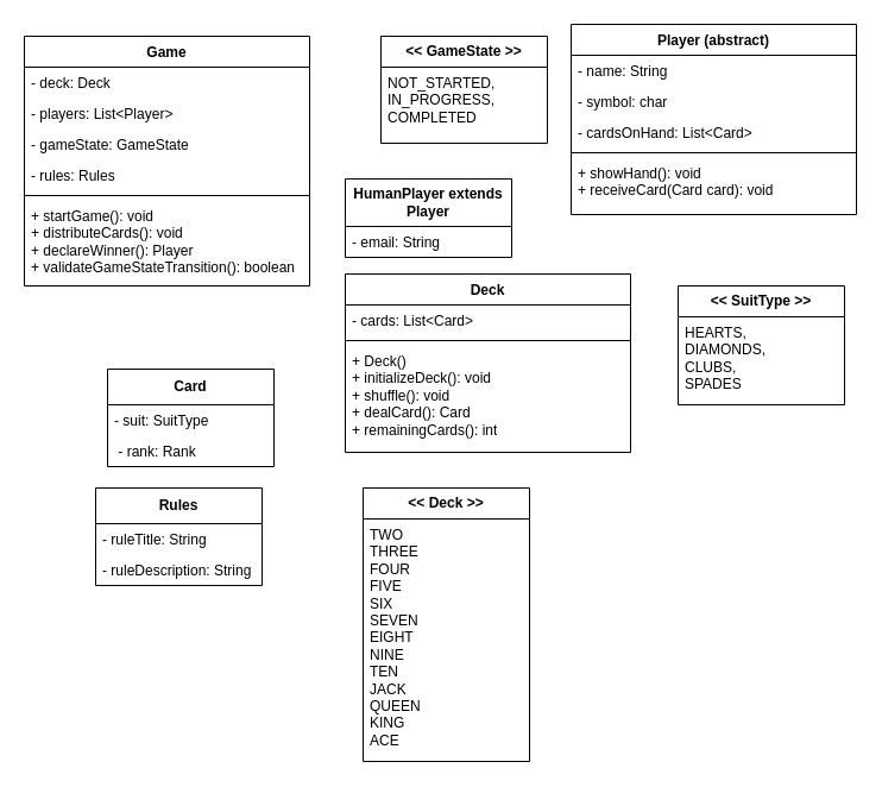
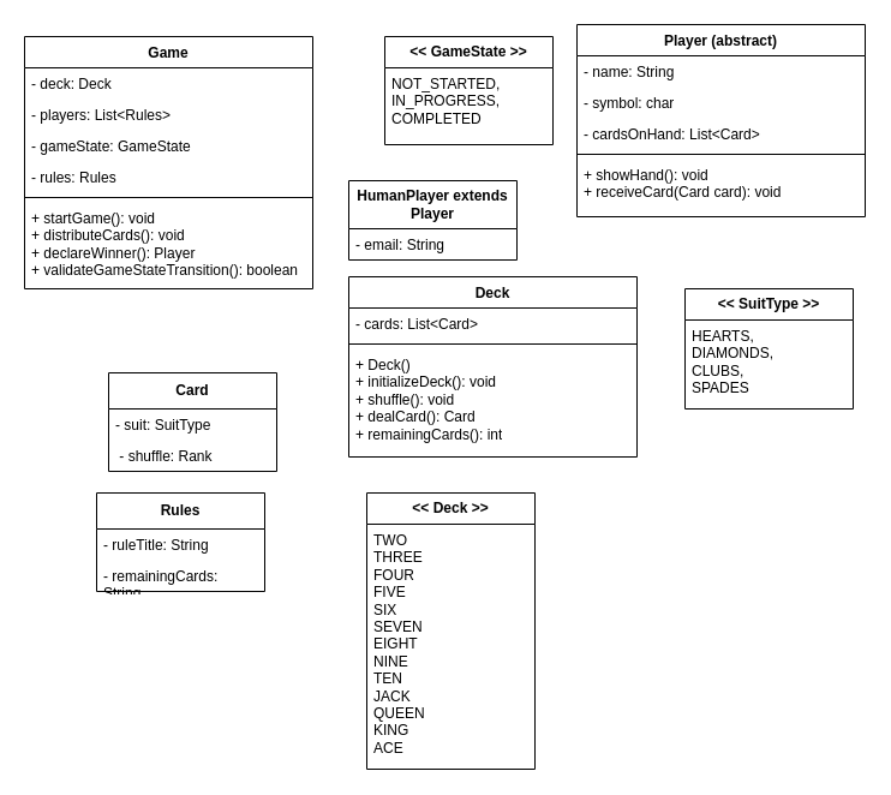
  <mxCell id="0" />
  <mxCell id="1" parent="0" />
  <mxCell id="2" value="Game" style="swimlane;fontStyle=1;align=center;verticalAlign=top;childLayout=stackLayout;horizontal=1;startSize=26;horizontalStack=0;resizeParent=1;resizeParentMax=0;resizeLast=0;collapsible=1;marginBottom=0;whiteSpace=wrap;html=1;" vertex="1" parent="1"><mxGeometry x="20" y="30" width="240" height="210" as="geometry" /></mxCell>
  <mxCell id="3" value="- deck: Deck" style="text;strokeColor=none;fillColor=none;align=left;verticalAlign=top;spacingLeft=4;spacingRight=4;overflow=hidden;rotatable=0;points=[[0,0.5],[1,0.5]];portConstraint=eastwest;whiteSpace=wrap;html=1;" vertex="1" parent="2"><mxGeometry y="26" width="240" height="26" as="geometry" /></mxCell>
- <mxCell id="4" value="- players: List&amp;lt;Player&amp;gt;" style="text;strokeColor=none;fillColor=none;align=left;verticalAlign=top;spacingLeft=4;spacingRight=4;overflow=hidden;rotatable=0;points=[[0,0.5],[1,0.5]];portConstraint=eastwest;whiteSpace=wrap;html=1;" vertex="1" parent="2"><mxGeometry y="52" width="240" height="26" as="geometry" /></mxCell>
+ <mxCell id="4" value="- players: List&amp;lt;Rules&amp;gt;" style="text;strokeColor=none;fillColor=none;align=left;verticalAlign=top;spacingLeft=4;spacingRight=4;overflow=hidden;rotatable=0;points=[[0,0.5],[1,0.5]];portConstraint=eastwest;whiteSpace=wrap;html=1;" vertex="1" parent="2"><mxGeometry y="52" width="240" height="26" as="geometry" /></mxCell>
  <mxCell id="5" value="- gameState: GameState" style="text;strokeColor=none;fillColor=none;align=left;verticalAlign=top;spacingLeft=4;spacingRight=4;overflow=hidden;rotatable=0;points=[[0,0.5],[1,0.5]];portConstraint=eastwest;whiteSpace=wrap;html=1;" vertex="1" parent="2"><mxGeometry y="78" width="240" height="26" as="geometry" /></mxCell>
  <mxCell id="6" value="- rules: Rules" style="text;strokeColor=none;fillColor=none;align=left;verticalAlign=top;spacingLeft=4;spacingRight=4;overflow=hidden;rotatable=0;points=[[0,0.5],[1,0.5]];portConstraint=eastwest;whiteSpace=wrap;html=1;" vertex="1" parent="2"><mxGeometry y="104" width="240" height="26" as="geometry" /></mxCell>
  <mxCell id="7" value="" style="line;strokeWidth=1;fillColor=none;align=left;verticalAlign=middle;spacingTop=-1;spacingLeft=3;spacingRight=3;rotatable=0;labelPosition=right;points=[];portConstraint=eastwest;strokeColor=inherit;" vertex="1" parent="2"><mxGeometry y="130" width="240" height="8" as="geometry" /></mxCell>
  <mxCell id="8" value="&lt;div&gt;&lt;span style=&quot;font-size: 12px;&quot;&gt;+ startGame(): void&lt;/span&gt;&lt;/div&gt;&lt;div&gt;&lt;span style=&quot;font-size: 12px;&quot;&gt;+ distributeCards(): void&lt;/span&gt;&lt;/div&gt;&lt;div&gt;&lt;span style=&quot;font-size: 12px;&quot;&gt;+ declareWinner(): Player&lt;/span&gt;&lt;/div&gt;&lt;div&gt;&lt;span style=&quot;font-size: 12px;&quot;&gt;+ validateGameStateTransition(): boolean&lt;/span&gt;&lt;/div&gt;" style="text;strokeColor=none;fillColor=none;align=left;verticalAlign=top;spacingLeft=4;spacingRight=4;overflow=hidden;rotatable=0;points=[[0,0.5],[1,0.5]];portConstraint=eastwest;whiteSpace=wrap;html=1;" vertex="1" parent="2"><mxGeometry y="138" width="240" height="72" as="geometry" /></mxCell>
  <mxCell id="9" value="&lt;b&gt;&amp;lt;&amp;lt; GameState &amp;gt;&amp;gt;&lt;/b&gt;" style="swimlane;fontStyle=0;childLayout=stackLayout;horizontal=1;startSize=26;fillColor=none;horizontalStack=0;resizeParent=1;resizeParentMax=0;resizeLast=0;collapsible=1;marginBottom=0;whiteSpace=wrap;html=1;" vertex="1" parent="1"><mxGeometry x="320" y="30" width="140" height="90" as="geometry" /></mxCell>
  <mxCell id="10" value="NOT_STARTED, IN_PROGRESS,&lt;br&gt;COMPLETED" style="text;strokeColor=none;fillColor=none;align=left;verticalAlign=top;spacingLeft=4;spacingRight=4;overflow=hidden;rotatable=0;points=[[0,0.5],[1,0.5]];portConstraint=eastwest;whiteSpace=wrap;html=1;" vertex="1" parent="9"><mxGeometry y="26" width="140" height="64" as="geometry" /></mxCell>
  <mxCell id="11" value="Player (abstract)" style="swimlane;fontStyle=1;align=center;verticalAlign=top;childLayout=stackLayout;horizontal=1;startSize=26;horizontalStack=0;resizeParent=1;resizeParentMax=0;resizeLast=0;collapsible=1;marginBottom=0;whiteSpace=wrap;html=1;" vertex="1" parent="1"><mxGeometry x="480" y="20" width="240" height="160" as="geometry" /></mxCell>
  <mxCell id="12" value="- name: String" style="text;strokeColor=none;fillColor=none;align=left;verticalAlign=top;spacingLeft=4;spacingRight=4;overflow=hidden;rotatable=0;points=[[0,0.5],[1,0.5]];portConstraint=eastwest;whiteSpace=wrap;html=1;" vertex="1" parent="11"><mxGeometry y="26" width="240" height="26" as="geometry" /></mxCell>
  <mxCell id="13" value="- symbol: char" style="text;strokeColor=none;fillColor=none;align=left;verticalAlign=top;spacingLeft=4;spacingRight=4;overflow=hidden;rotatable=0;points=[[0,0.5],[1,0.5]];portConstraint=eastwest;whiteSpace=wrap;html=1;" vertex="1" parent="11"><mxGeometry y="52" width="240" height="26" as="geometry" /></mxCell>
  <mxCell id="14" value="- cardsOnHand: List&amp;lt;Card&amp;gt;" style="text;strokeColor=none;fillColor=none;align=left;verticalAlign=top;spacingLeft=4;spacingRight=4;overflow=hidden;rotatable=0;points=[[0,0.5],[1,0.5]];portConstraint=eastwest;whiteSpace=wrap;html=1;" vertex="1" parent="11"><mxGeometry y="78" width="240" height="26" as="geometry" /></mxCell>
  <mxCell id="15" value="" style="line;strokeWidth=1;fillColor=none;align=left;verticalAlign=middle;spacingTop=-1;spacingLeft=3;spacingRight=3;rotatable=0;labelPosition=right;points=[];portConstraint=eastwest;strokeColor=inherit;" vertex="1" parent="11"><mxGeometry y="104" width="240" height="8" as="geometry" /></mxCell>
  <mxCell id="16" value="&lt;div&gt;&lt;span style=&quot;font-size: 12px;&quot;&gt;+ showHand(): void&lt;/span&gt;&lt;/div&gt;&lt;div&gt;&lt;span style=&quot;font-size: 12px;&quot;&gt;+ receiveCard(Card card): void&lt;/span&gt;&lt;/div&gt;" style="text;strokeColor=none;fillColor=none;align=left;verticalAlign=top;spacingLeft=4;spacingRight=4;overflow=hidden;rotatable=0;points=[[0,0.5],[1,0.5]];portConstraint=eastwest;whiteSpace=wrap;html=1;" vertex="1" parent="11"><mxGeometry y="112" width="240" height="48" as="geometry" /></mxCell>
  <mxCell id="17" value="&lt;b&gt;HumanPlayer extends Player&lt;/b&gt;" style="swimlane;fontStyle=0;childLayout=stackLayout;horizontal=1;startSize=40;fillColor=none;horizontalStack=0;resizeParent=1;resizeParentMax=0;resizeLast=0;collapsible=1;marginBottom=0;whiteSpace=wrap;html=1;" vertex="1" parent="1"><mxGeometry x="290" y="150" width="140" height="66" as="geometry" /></mxCell>
  <mxCell id="18" value="- email: String" style="text;strokeColor=none;fillColor=none;align=left;verticalAlign=top;spacingLeft=4;spacingRight=4;overflow=hidden;rotatable=0;points=[[0,0.5],[1,0.5]];portConstraint=eastwest;whiteSpace=wrap;html=1;" vertex="1" parent="17"><mxGeometry y="40" width="140" height="26" as="geometry" /></mxCell>
  <mxCell id="19" value="Deck" style="swimlane;fontStyle=1;align=center;verticalAlign=top;childLayout=stackLayout;horizontal=1;startSize=26;horizontalStack=0;resizeParent=1;resizeParentMax=0;resizeLast=0;collapsible=1;marginBottom=0;whiteSpace=wrap;html=1;" vertex="1" parent="1"><mxGeometry x="290" y="230" width="240" height="150" as="geometry" /></mxCell>
  <mxCell id="20" value="- cards: List&amp;lt;Card&amp;gt;" style="text;strokeColor=none;fillColor=none;align=left;verticalAlign=top;spacingLeft=4;spacingRight=4;overflow=hidden;rotatable=0;points=[[0,0.5],[1,0.5]];portConstraint=eastwest;whiteSpace=wrap;html=1;" vertex="1" parent="19"><mxGeometry y="26" width="240" height="26" as="geometry" /></mxCell>
  <mxCell id="21" value="" style="line;strokeWidth=1;fillColor=none;align=left;verticalAlign=middle;spacingTop=-1;spacingLeft=3;spacingRight=3;rotatable=0;labelPosition=right;points=[];portConstraint=eastwest;strokeColor=inherit;" vertex="1" parent="19"><mxGeometry y="52" width="240" height="8" as="geometry" /></mxCell>
  <mxCell id="22" value="&lt;div&gt;&lt;span style=&quot;font-size: 12px;&quot;&gt;+ Deck()&lt;/span&gt;&lt;/div&gt;&lt;div&gt;&lt;span style=&quot;font-size: 12px;&quot;&gt;+ initializeDeck(): void&lt;/span&gt;&lt;/div&gt;&lt;div&gt;&lt;span style=&quot;font-size: 12px;&quot;&gt;+ shuffle(): void&lt;/span&gt;&lt;/div&gt;&lt;div&gt;&lt;span style=&quot;font-size: 12px;&quot;&gt;+ dealCard(): Card&lt;/span&gt;&lt;/div&gt;&lt;div&gt;&lt;span style=&quot;font-size: 12px;&quot;&gt;+ remainingCards(): int&lt;/span&gt;&lt;/div&gt;" style="text;strokeColor=none;fillColor=none;align=left;verticalAlign=top;spacingLeft=4;spacingRight=4;overflow=hidden;rotatable=0;points=[[0,0.5],[1,0.5]];portConstraint=eastwest;whiteSpace=wrap;html=1;" vertex="1" parent="19"><mxGeometry y="60" width="240" height="90" as="geometry" /></mxCell>
  <mxCell id="23" value="&lt;span style=&quot;font-size: 12px;&quot;&gt;&lt;b&gt;Card&lt;/b&gt;&lt;/span&gt;" style="swimlane;fontStyle=0;childLayout=stackLayout;horizontal=1;startSize=30;fillColor=none;horizontalStack=0;resizeParent=1;resizeParentMax=0;resizeLast=0;collapsible=1;marginBottom=0;whiteSpace=wrap;html=1;" vertex="1" parent="1"><mxGeometry x="90" y="310" width="140" height="82" as="geometry" /></mxCell>
  <mxCell id="24" value="&lt;div&gt;&lt;span style=&quot;font-size: 12px;&quot;&gt;- suit: SuitType&amp;nbsp;&lt;/span&gt;&lt;/div&gt;" style="text;strokeColor=none;fillColor=none;align=left;verticalAlign=top;spacingLeft=4;spacingRight=4;overflow=hidden;rotatable=0;points=[[0,0.5],[1,0.5]];portConstraint=eastwest;whiteSpace=wrap;html=1;" vertex="1" parent="23"><mxGeometry y="30" width="140" height="26" as="geometry" /></mxCell>
- <mxCell id="25" value="&lt;div&gt;&lt;span style=&quot;font-size: 12px;&quot;&gt;&amp;nbsp;&lt;/span&gt;&lt;span style=&quot;background-color: initial;&quot;&gt;- rank: Rank&lt;/span&gt;&lt;/div&gt;" style="text;strokeColor=none;fillColor=none;align=left;verticalAlign=top;spacingLeft=4;spacingRight=4;overflow=hidden;rotatable=0;points=[[0,0.5],[1,0.5]];portConstraint=eastwest;whiteSpace=wrap;html=1;" vertex="1" parent="23"><mxGeometry y="56" width="140" height="26" as="geometry" /></mxCell>
+ <mxCell id="25" value="&lt;div&gt;&lt;span style=&quot;font-size: 12px;&quot;&gt;&amp;nbsp;&lt;/span&gt;&lt;span style=&quot;background-color: initial;&quot;&gt;- shuffle: Rank&lt;/span&gt;&lt;/div&gt;" style="text;strokeColor=none;fillColor=none;align=left;verticalAlign=top;spacingLeft=4;spacingRight=4;overflow=hidden;rotatable=0;points=[[0,0.5],[1,0.5]];portConstraint=eastwest;whiteSpace=wrap;html=1;" vertex="1" parent="23"><mxGeometry y="56" width="140" height="26" as="geometry" /></mxCell>
  <mxCell id="26" value="&lt;b&gt;&amp;lt;&amp;lt; &lt;/b&gt;&lt;span style=&quot;font-size: 12px;&quot;&gt;&lt;b&gt;SuitType &lt;/b&gt;&lt;/span&gt;&lt;b&gt;&amp;gt;&amp;gt;&lt;/b&gt;" style="swimlane;fontStyle=0;childLayout=stackLayout;horizontal=1;startSize=26;fillColor=none;horizontalStack=0;resizeParent=1;resizeParentMax=0;resizeLast=0;collapsible=1;marginBottom=0;whiteSpace=wrap;html=1;" vertex="1" parent="1"><mxGeometry x="570" y="240" width="140" height="100" as="geometry" /></mxCell>
  <mxCell id="27" value="&lt;div&gt;&lt;span style=&quot;font-size: 12px;&quot;&gt;HEARTS,&lt;/span&gt;&lt;/div&gt;&lt;div&gt;&lt;span style=&quot;font-size: 12px;&quot;&gt;DIAMONDS,&amp;nbsp;&lt;/span&gt;&lt;/div&gt;&lt;div&gt;&lt;span style=&quot;font-size: 12px;&quot;&gt;CLUBS,&lt;/span&gt;&lt;/div&gt;&lt;div&gt;&lt;span style=&quot;font-size: 12px;&quot;&gt;SPADES&lt;/span&gt;&lt;/div&gt;" style="text;strokeColor=none;fillColor=none;align=left;verticalAlign=top;spacingLeft=4;spacingRight=4;overflow=hidden;rotatable=0;points=[[0,0.5],[1,0.5]];portConstraint=eastwest;whiteSpace=wrap;html=1;" vertex="1" parent="26"><mxGeometry y="26" width="140" height="74" as="geometry" /></mxCell>
  <mxCell id="28" value="&lt;b&gt;&amp;lt;&amp;lt;&amp;nbsp;&lt;/b&gt;&lt;span style=&quot;font-size: 12px;&quot;&gt;&lt;b&gt;Deck &lt;/b&gt;&lt;/span&gt;&lt;b&gt;&amp;gt;&amp;gt;&lt;/b&gt;" style="swimlane;fontStyle=0;childLayout=stackLayout;horizontal=1;startSize=26;fillColor=none;horizontalStack=0;resizeParent=1;resizeParentMax=0;resizeLast=0;collapsible=1;marginBottom=0;whiteSpace=wrap;html=1;" vertex="1" parent="1"><mxGeometry x="305" y="410" width="140" height="230" as="geometry" /></mxCell>
  <mxCell id="29" value="&lt;div&gt;&lt;span style=&quot;font-size: 12px;&quot;&gt;TWO&lt;/span&gt;&lt;/div&gt;&lt;div&gt;&lt;span style=&quot;font-size: 12px;&quot;&gt;THREE&lt;/span&gt;&lt;/div&gt;&lt;div&gt;&lt;span style=&quot;font-size: 12px;&quot;&gt;FOUR&lt;/span&gt;&lt;/div&gt;&lt;div&gt;&lt;span style=&quot;font-size: 12px;&quot;&gt;FIVE&lt;/span&gt;&lt;/div&gt;&lt;div&gt;&lt;span style=&quot;font-size: 12px;&quot;&gt;SIX&lt;/span&gt;&lt;/div&gt;&lt;div&gt;&lt;span style=&quot;font-size: 12px;&quot;&gt;SEVEN&lt;/span&gt;&lt;/div&gt;&lt;div&gt;&lt;span style=&quot;font-size: 12px;&quot;&gt;EIGHT&lt;/span&gt;&lt;/div&gt;&lt;div&gt;&lt;span style=&quot;font-size: 12px;&quot;&gt;NINE&lt;/span&gt;&lt;/div&gt;&lt;div&gt;&lt;span style=&quot;font-size: 12px;&quot;&gt;TEN&lt;/span&gt;&lt;/div&gt;&lt;div&gt;&lt;span style=&quot;font-size: 12px;&quot;&gt;JACK&lt;/span&gt;&lt;/div&gt;&lt;div&gt;&lt;span style=&quot;font-size: 12px;&quot;&gt;QUEEN&lt;/span&gt;&lt;/div&gt;&lt;div&gt;&lt;span style=&quot;font-size: 12px;&quot;&gt;KING&lt;/span&gt;&lt;/div&gt;&lt;div&gt;&lt;span style=&quot;font-size: 12px;&quot;&gt;ACE&lt;/span&gt;&lt;/div&gt;" style="text;strokeColor=none;fillColor=none;align=left;verticalAlign=top;spacingLeft=4;spacingRight=4;overflow=hidden;rotatable=0;points=[[0,0.5],[1,0.5]];portConstraint=eastwest;whiteSpace=wrap;html=1;" vertex="1" parent="28"><mxGeometry y="26" width="140" height="204" as="geometry" /></mxCell>
  <mxCell id="30" value="&lt;span style=&quot;font-size: 12px;&quot;&gt;&lt;b&gt;Rules&lt;/b&gt;&lt;/span&gt;" style="swimlane;fontStyle=0;childLayout=stackLayout;horizontal=1;startSize=30;fillColor=none;horizontalStack=0;resizeParent=1;resizeParentMax=0;resizeLast=0;collapsible=1;marginBottom=0;whiteSpace=wrap;html=1;" vertex="1" parent="1"><mxGeometry x="80" y="410" width="140" height="82" as="geometry" /></mxCell>
  <mxCell id="31" value="&lt;span style=&quot;font-size: 12px;&quot;&gt;- ruleTitle: String&lt;/span&gt;" style="text;strokeColor=none;fillColor=none;align=left;verticalAlign=top;spacingLeft=4;spacingRight=4;overflow=hidden;rotatable=0;points=[[0,0.5],[1,0.5]];portConstraint=eastwest;whiteSpace=wrap;html=1;" vertex="1" parent="30"><mxGeometry y="30" width="140" height="26" as="geometry" /></mxCell>
- <mxCell id="32" value="&lt;span style=&quot;font-size: 12px;&quot;&gt;- ruleDescription: String&lt;/span&gt;" style="text;strokeColor=none;fillColor=none;align=left;verticalAlign=top;spacingLeft=4;spacingRight=4;overflow=hidden;rotatable=0;points=[[0,0.5],[1,0.5]];portConstraint=eastwest;whiteSpace=wrap;html=1;" vertex="1" parent="30"><mxGeometry y="56" width="140" height="26" as="geometry" /></mxCell>
+ <mxCell id="32" value="&lt;span style=&quot;font-size: 12px;&quot;&gt;- remainingCards: String&lt;/span&gt;" style="text;strokeColor=none;fillColor=none;align=left;verticalAlign=top;spacingLeft=4;spacingRight=4;overflow=hidden;rotatable=0;points=[[0,0.5],[1,0.5]];portConstraint=eastwest;whiteSpace=wrap;html=1;" vertex="1" parent="30"><mxGeometry y="56" width="140" height="26" as="geometry" /></mxCell>
